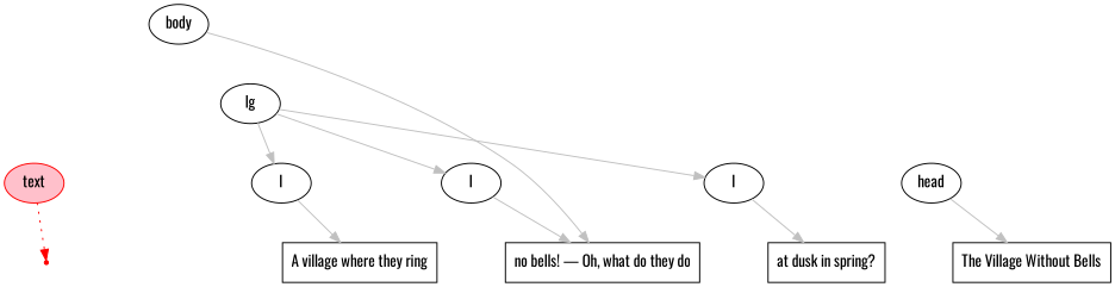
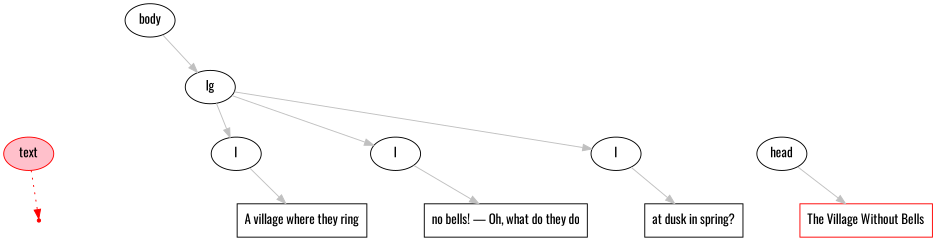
  digraph {
    fontname=Oswald
    node [color=transparent fontname=Oswald ordering=out shape=point]
    edge [arrowhead=none fontname=Oswald style=invis]
    n1 [label="text\nstart"]
    n2 [color=red label="text\nend"]
    n3 [label="body\nstart"]
    n4 [label="body\nend"]
    n5 [label="head\nstart"]
    n6 [label="head\nend"]
-   n7 [color=black label="The Village Without Bells" shape=box]
+   n7 [color=red label="The Village Without Bells" shape=box]
    n8 [label="lg\nstart"]
    n9 [label="lg\nend"]
    n10 [label="l\nstart"]
    n11 [label="l\nend"]
    n12 [color=black label="A village where they ring" shape=box]
    n13 [label="l\nstart"]
    n14 [label="l\nend"]
    n15 [color=black label="no bells! — Oh, what do they do" shape=box]
    n16 [label="l\nstart"]
    n17 [label="l\nend"]
    n18 [color=black label="at dusk in spring?" shape=box]
    n19 [color=red fillcolor=pink label=text shape=oval style=filled]
    n20 [color=black label=body shape=oval]
    n21 [color=black label=lg shape=oval]
    n22 [color=black label=head shape=oval]
    n23 [color=black label=l shape=oval]
    n24 [color=black label=l shape=oval]
    n25 [color=black label=l shape=oval]
    subgraph sub_1 {
      rank=same
      n1
      n2
      n3
      n4
      n5
      n6
      n7
      n8
      n9
      n10
      n11
      n12
      n13
      n14
      n15
      n16
      n17
      n18
    }
    n19 -> n1
    n19 -> n2 [color=red style=dotted arrowhead=""]
    n20 -> n3
    n20 -> n4
-   n20 -> n15 [color=gray arrowhead="" style=""]
+   n20 -> n21 [color=gray arrowhead="" style=""]
    n21 -> n8
    n21 -> n9
    n21 -> n23 [color=gray arrowhead="" style=""]
    n21 -> n24 [color=gray arrowhead="" style=""]
    n21 -> n25 [color=gray arrowhead="" style=""]
    n22 -> n5
    n22 -> n6
    n22 -> n7 [color=gray arrowhead="" style=""]
    n23 -> n10
    n23 -> n11
    n23 -> n12 [color=gray arrowhead="" style=""]
    n24 -> n13
    n24 -> n14
    n24 -> n15 [color=gray arrowhead="" style=""]
    n25 -> n16
    n25 -> n17
    n25 -> n18 [color=gray arrowhead="" style=""]
  }
